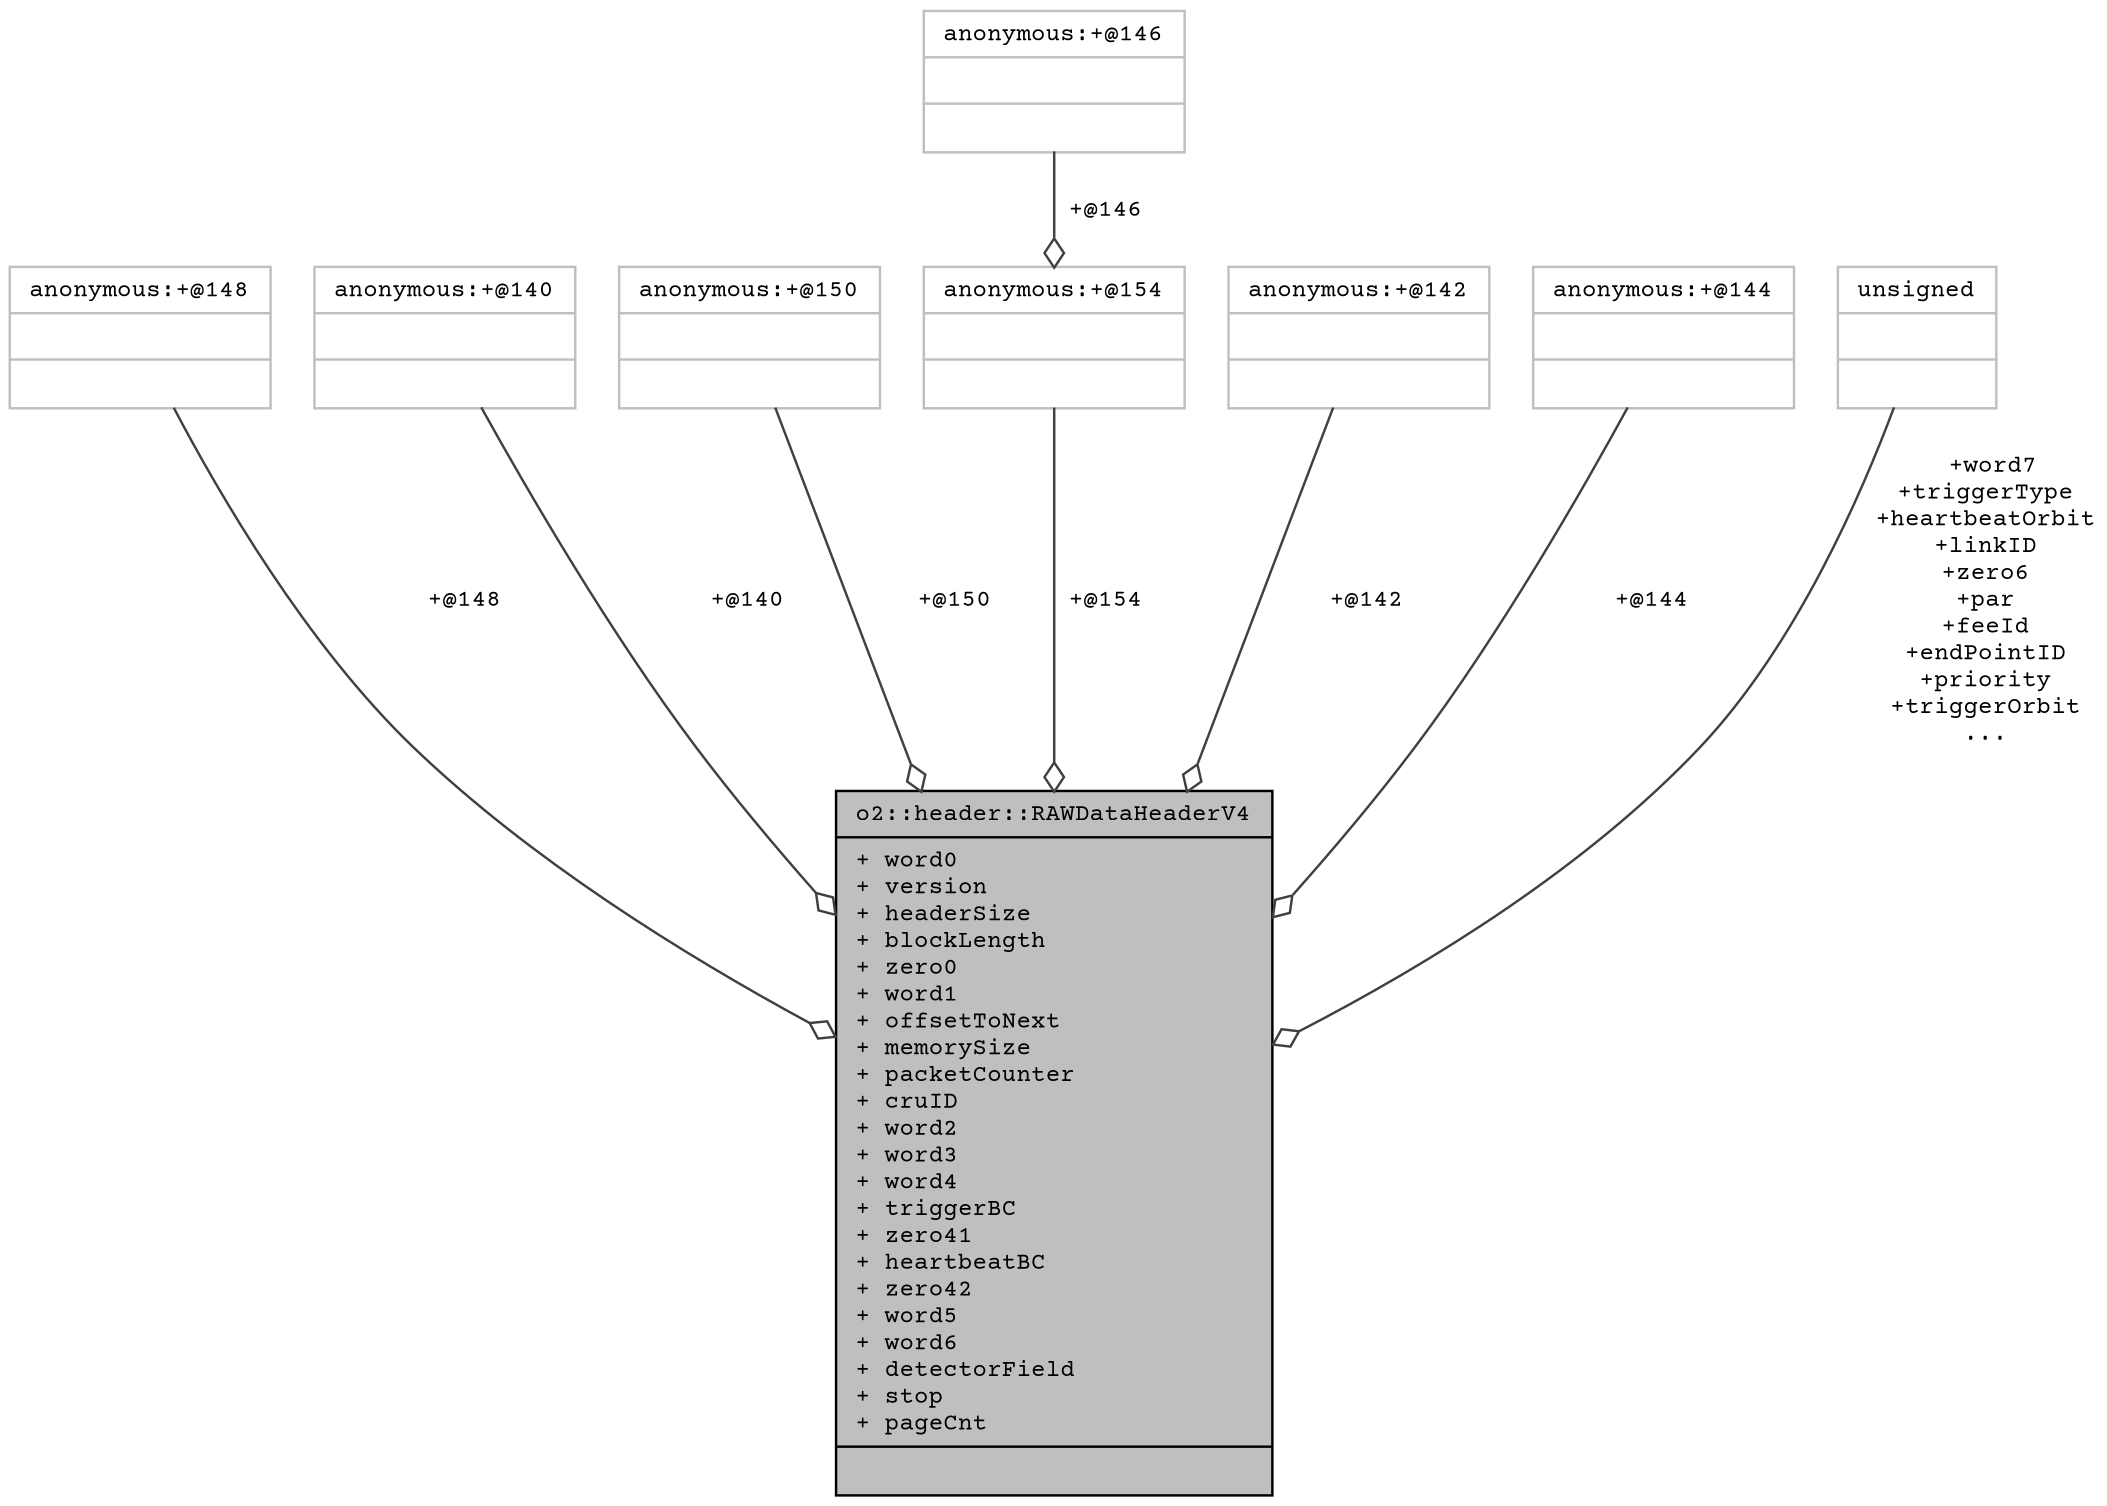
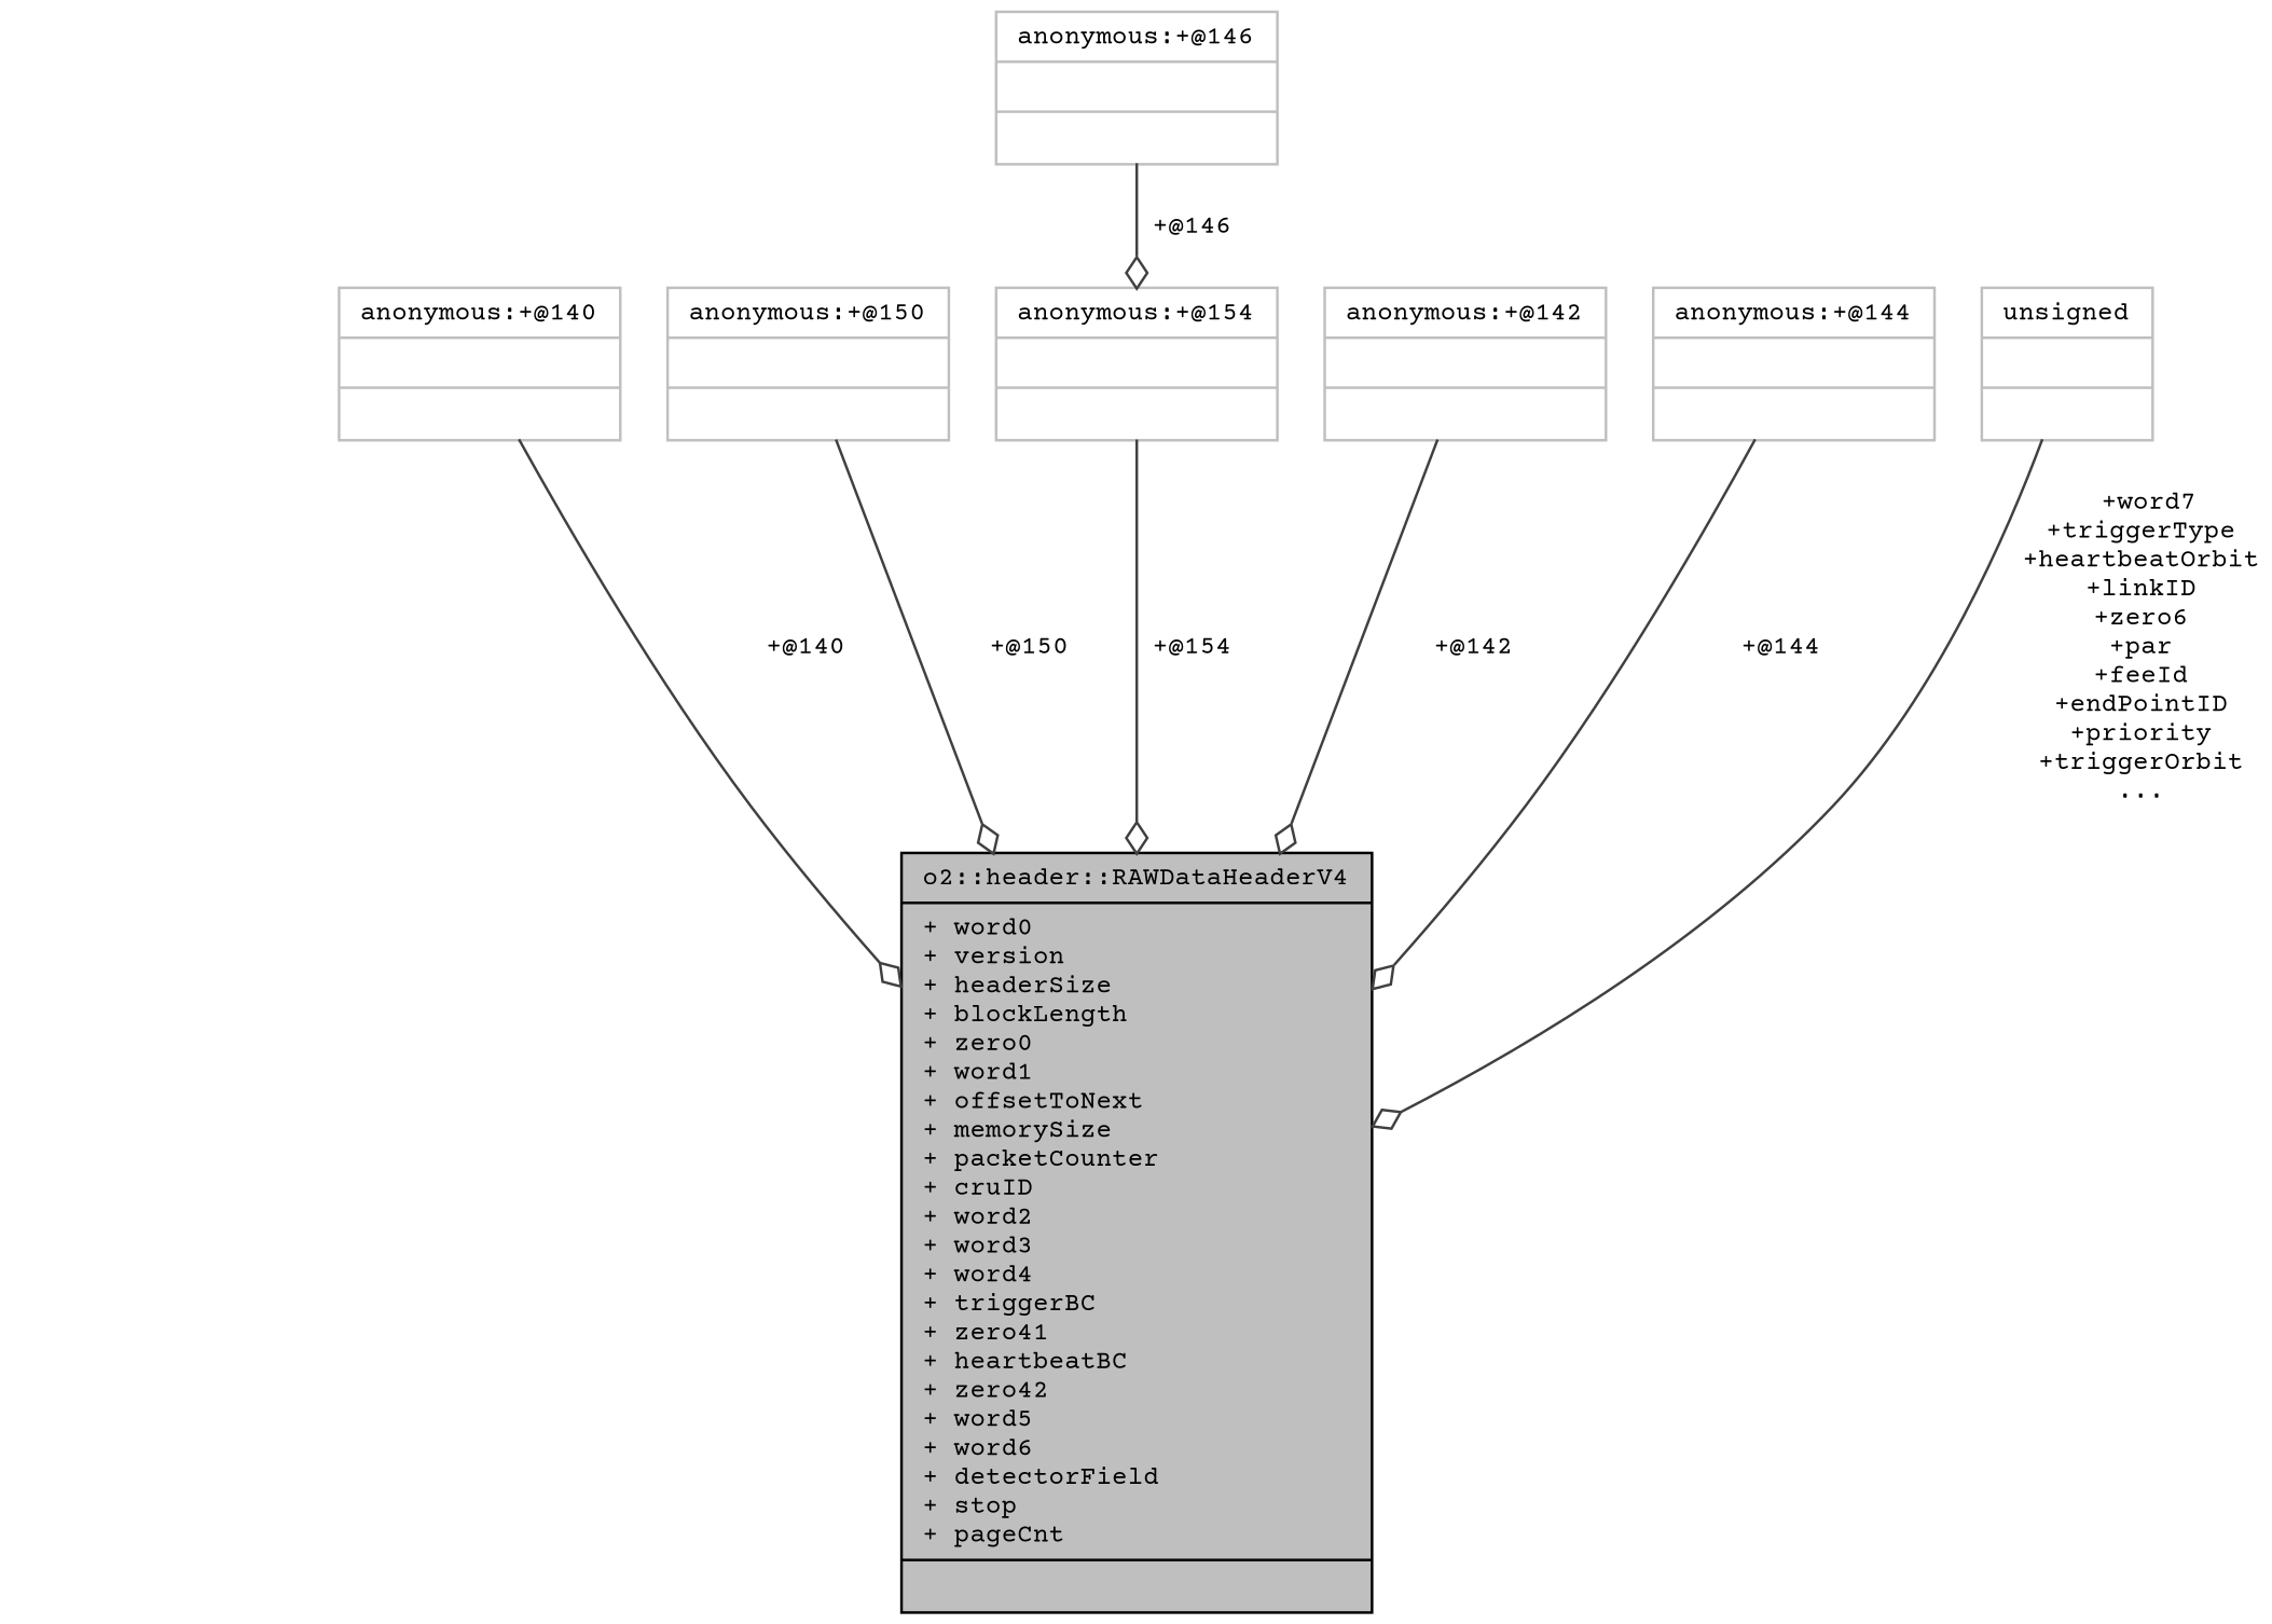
  digraph {
    fontname="Courier Prime"
    node [color=grey75 fontname="Courier Prime" fontsize=10 shape=record]
    edge [arrowhead=odiamond color=grey25 fontname="Courier Prime" fontsize=10 labelfontname=Helvetica labelfontsize=10 style=solid]
    n1 [color=black fillcolor=grey75 fontcolor=black height=0.2 label="{o2::header::RAWDataHeaderV4\n|+ word0\l+ version\l+ headerSize\l+ blockLength\l+ zero0\l+ word1\l+ offsetToNext\l+ memorySize\l+ packetCounter\l+ cruID\l+ word2\l+ word3\l+ word4\l+ triggerBC\l+ zero41\l+ heartbeatBC\l+ zero42\l+ word5\l+ word6\l+ detectorField\l+ stop\l+ pageCnt\l|}" style=filled width=0.4]
-   n2 [height=0.2 label="{anonymous:+@148\n||}" width=0.4]
    n3 [height=0.2 label="{anonymous:+@140\n||}" width=0.4]
    n4 [height=0.2 label="{anonymous:+@150\n||}" width=0.4]
    n5 [height=0.2 label="{anonymous:+@154\n||}" width=0.4]
    n6 [height=0.2 label="{anonymous:+@142\n||}" width=0.4]
    n7 [height=0.2 label="{anonymous:+@144\n||}" width=0.4]
    n8 [height=0.2 label="{unsigned\n||}" width=0.4]
    n9 [height=0.2 label="{anonymous:+@146\n||}" width=0.4]
-   n2 -> n1 [label=" +@148"]
    n3 -> n1 [label=" +@140"]
    n4 -> n1 [label=" +@150"]
    n5 -> n1 [label=" +@154"]
    n6 -> n1 [label=" +@142"]
    n7 -> n1 [label=" +@144"]
    n8 -> n1 [label=" +word7\n+triggerType\n+heartbeatOrbit\n+linkID\n+zero6\n+par\n+feeId\n+endPointID\n+priority\n+triggerOrbit\n..."]
    n9 -> n5 [label=" +@146"]
  }
